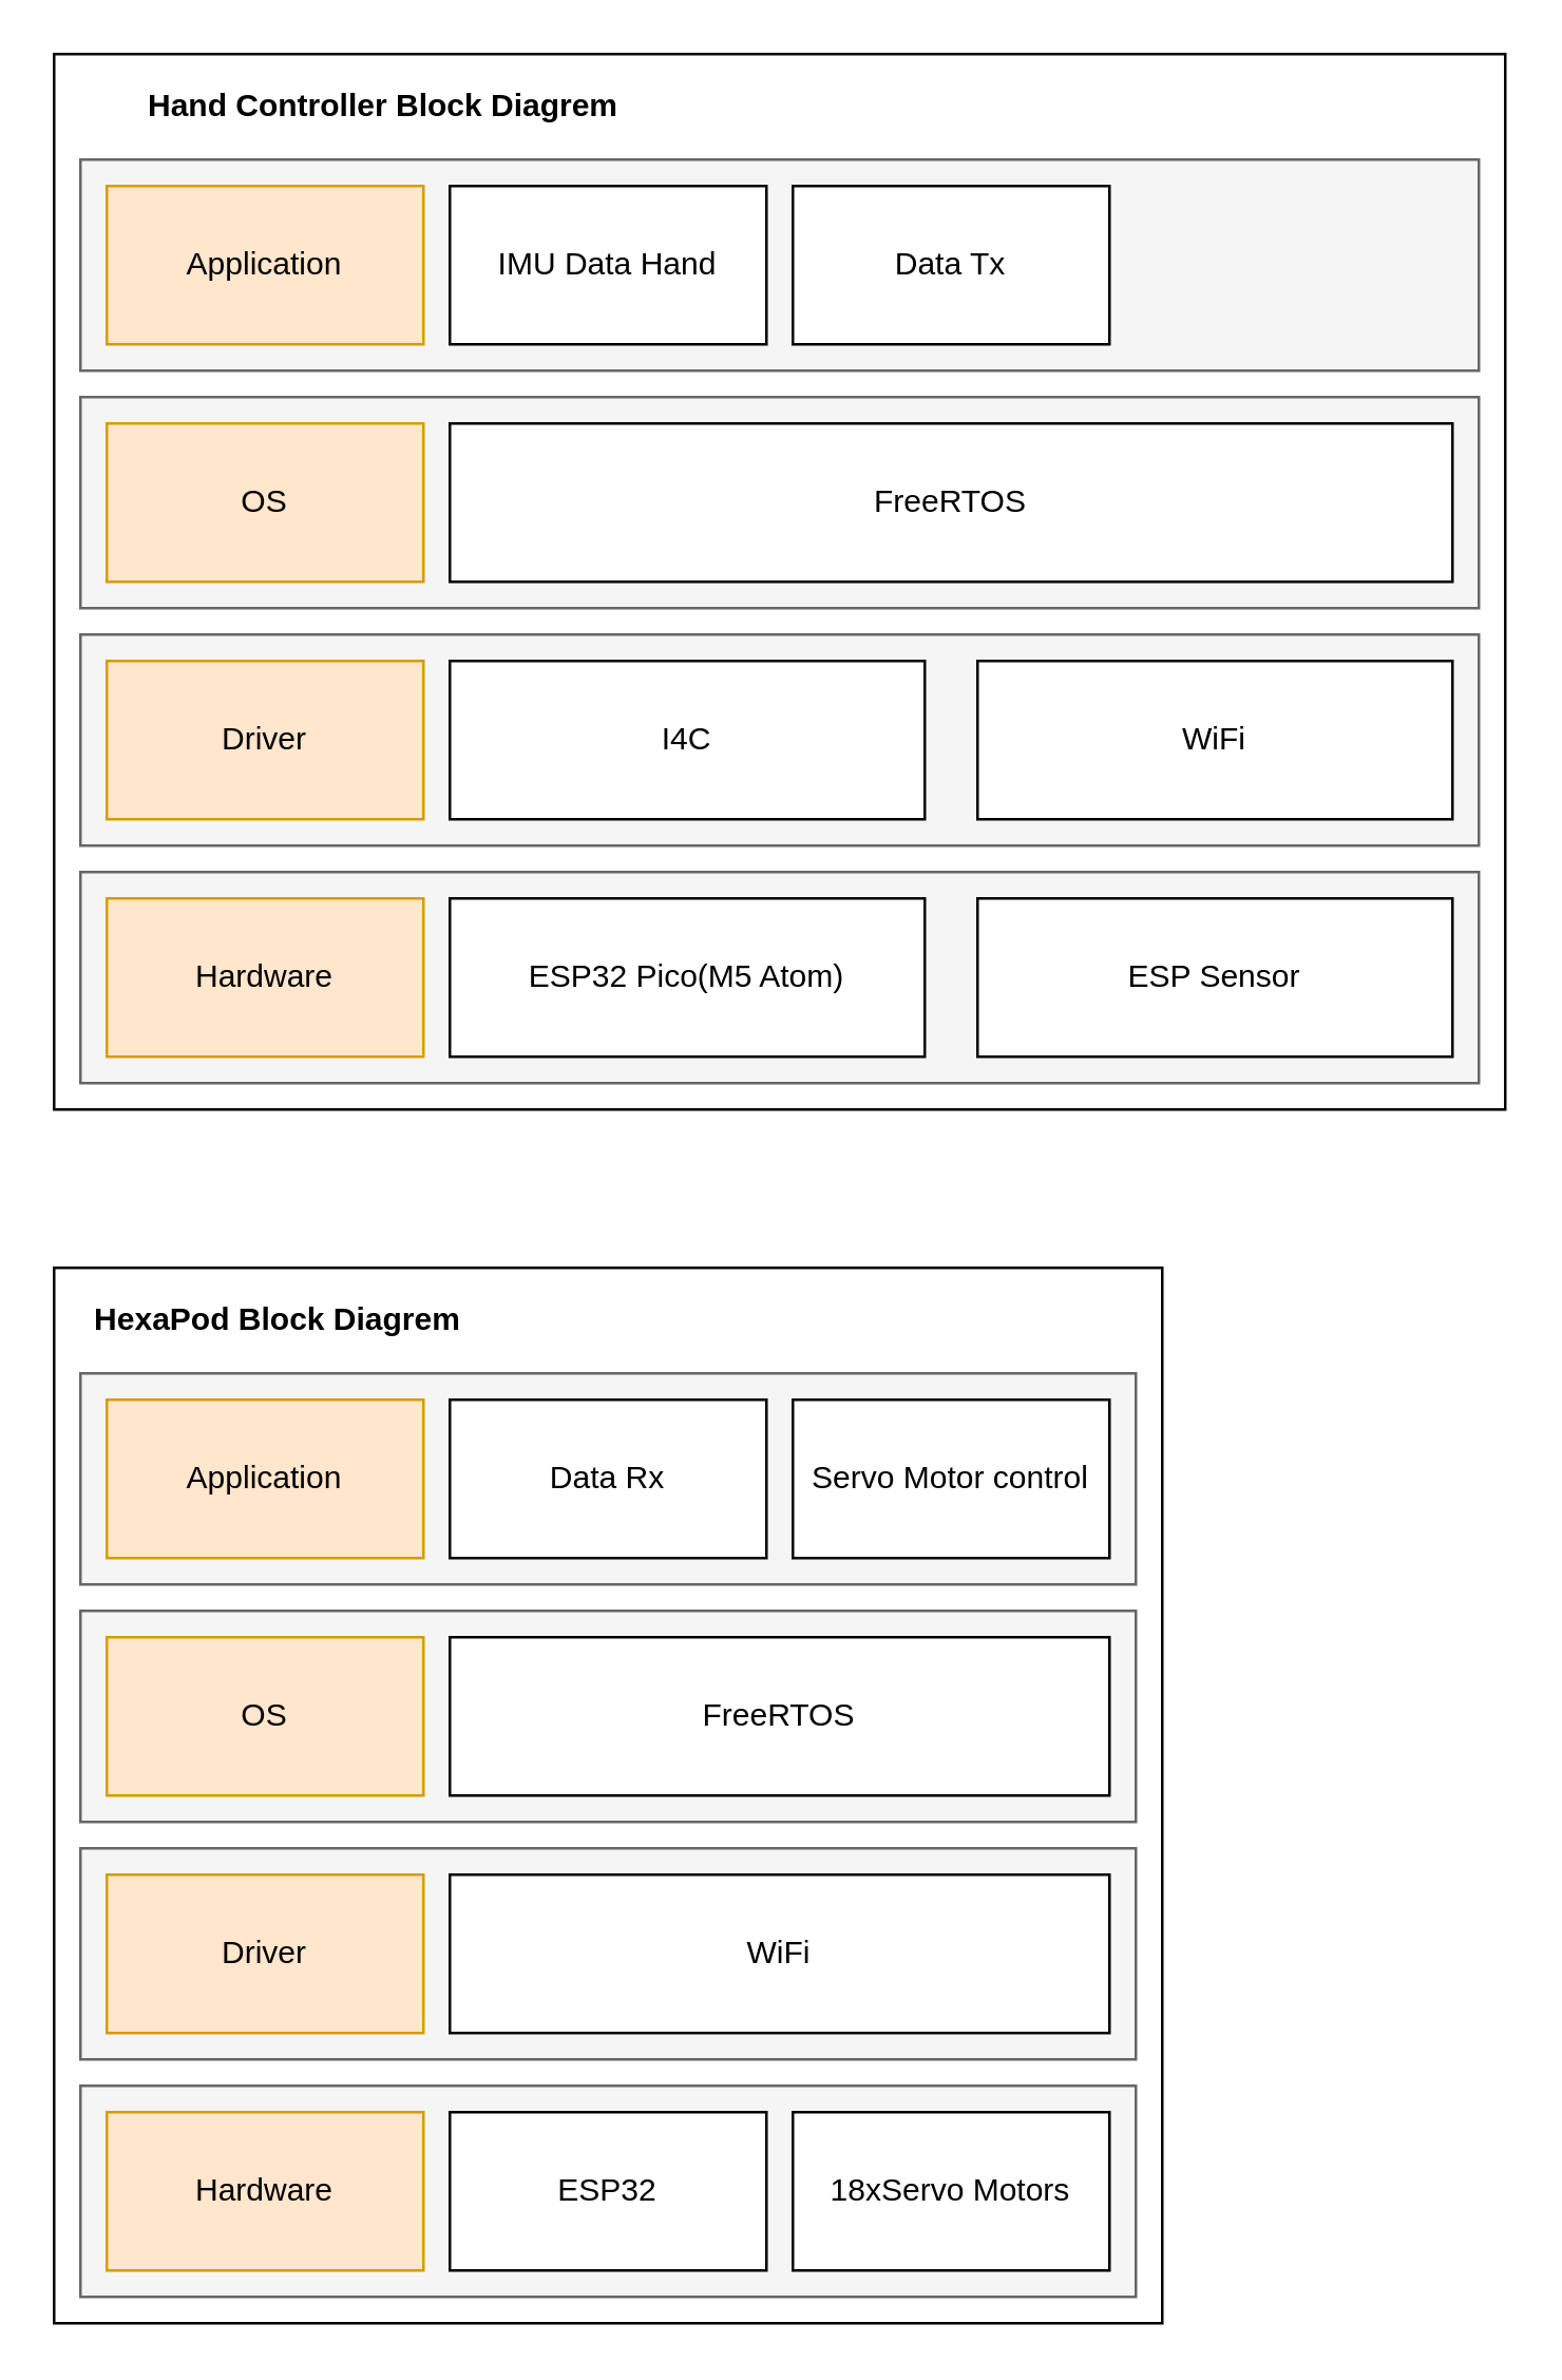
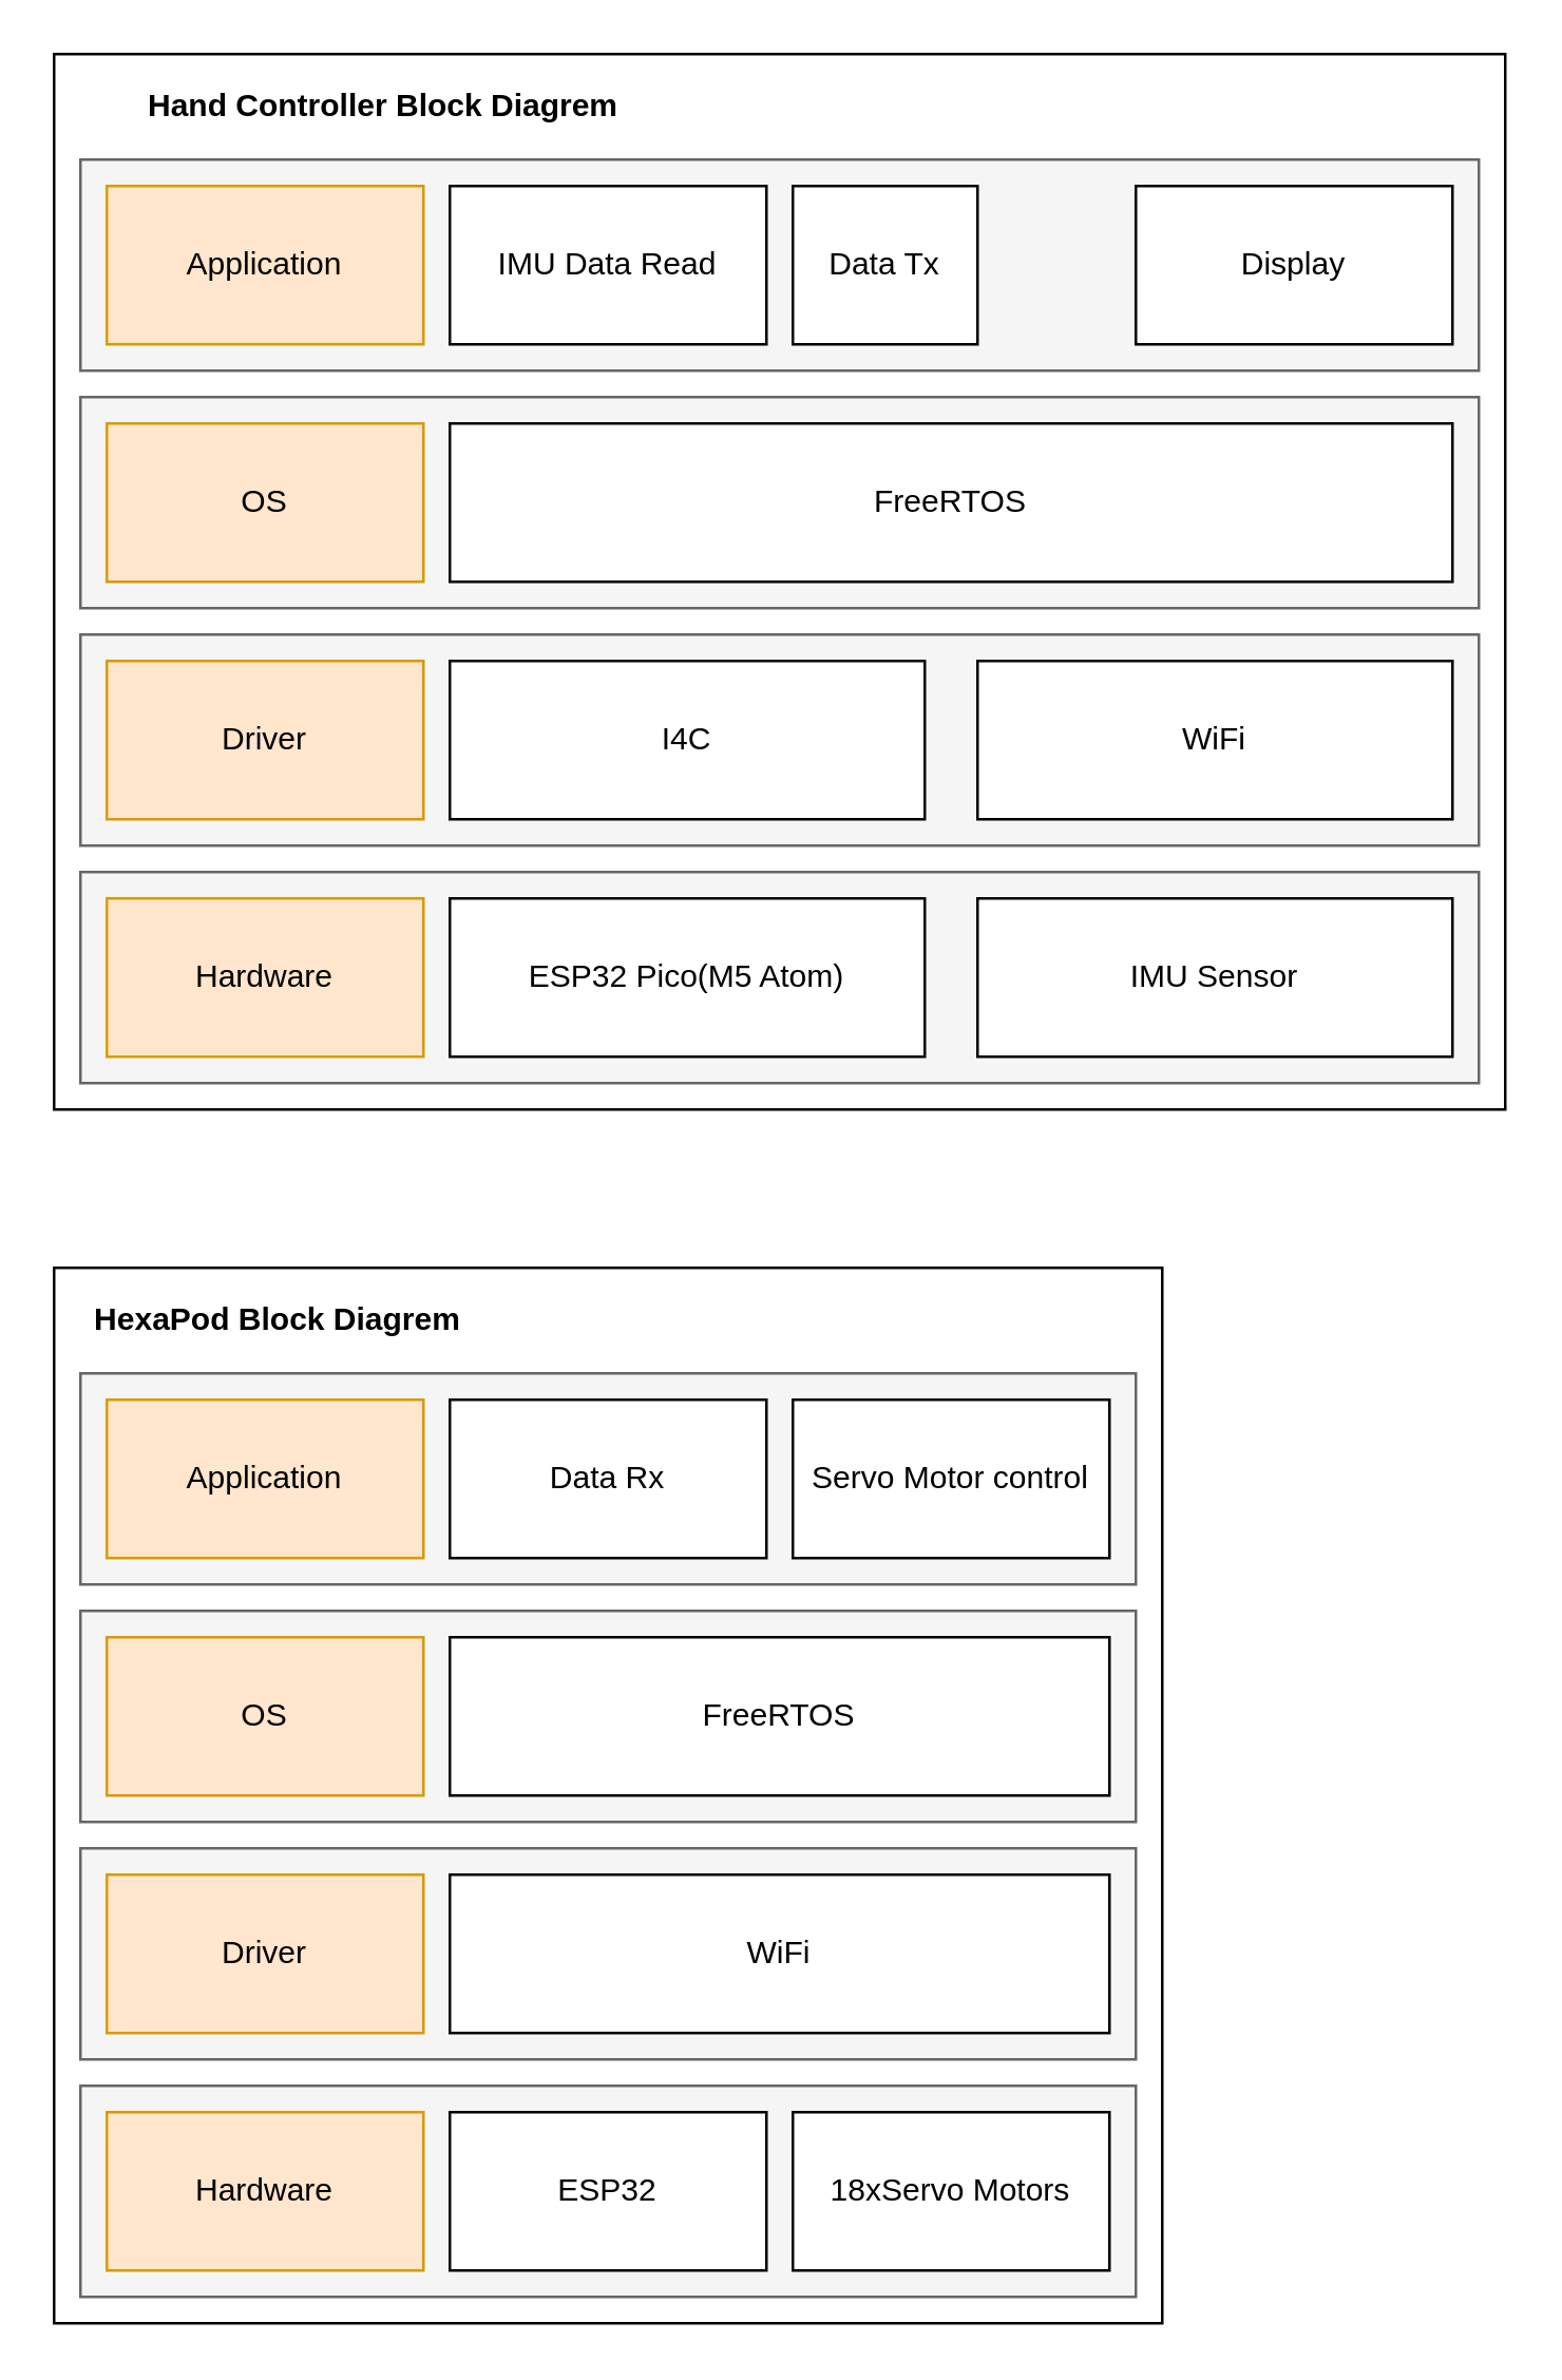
  <mxCell id="0" />
  <mxCell id="1" parent="0" />
  <mxCell id="2" value="" style="rounded=0;whiteSpace=wrap;html=1;" vertex="1" parent="1"><mxGeometry x="20" y="20" width="550" height="400" as="geometry" /></mxCell>
  <mxCell id="3" value="" style="rounded=0;whiteSpace=wrap;html=1;fillColor=#f5f5f5;strokeColor=#666666;fontColor=#333333;" vertex="1" parent="1"><mxGeometry x="30" y="240" width="530" height="80" as="geometry" /></mxCell>
  <mxCell id="4" value="Driver" style="rounded=0;whiteSpace=wrap;html=1;fillColor=#ffe6cc;strokeColor=#d79b00;" vertex="1" parent="1"><mxGeometry x="40" y="250" width="120" height="60" as="geometry" /></mxCell>
  <mxCell id="5" value="I4C" style="rounded=0;whiteSpace=wrap;html=1;" vertex="1" parent="1"><mxGeometry x="170" y="250" width="180" height="60" as="geometry" /></mxCell>
  <mxCell id="6" value="WiFi" style="rounded=0;whiteSpace=wrap;html=1;" vertex="1" parent="1"><mxGeometry x="370" y="250" width="180" height="60" as="geometry" /></mxCell>
  <mxCell id="7" value="" style="rounded=0;whiteSpace=wrap;html=1;fillColor=#f5f5f5;strokeColor=#666666;fontColor=#333333;" vertex="1" parent="1"><mxGeometry x="30" y="150" width="530" height="80" as="geometry" /></mxCell>
  <mxCell id="8" value="OS" style="rounded=0;whiteSpace=wrap;html=1;fillColor=#ffe6cc;strokeColor=#d79b00;" vertex="1" parent="1"><mxGeometry x="40" y="160" width="120" height="60" as="geometry" /></mxCell>
  <mxCell id="9" value="" style="rounded=0;whiteSpace=wrap;html=1;fillColor=#f5f5f5;strokeColor=#666666;fontColor=#333333;" vertex="1" parent="1"><mxGeometry x="30" y="330" width="530" height="80" as="geometry" /></mxCell>
  <mxCell id="10" value="Hardware" style="rounded=0;whiteSpace=wrap;html=1;fillColor=#ffe6cc;strokeColor=#d79b00;" vertex="1" parent="1"><mxGeometry x="40" y="340" width="120" height="60" as="geometry" /></mxCell>
  <mxCell id="11" value="ESP32 Pico(M5 Atom)" style="rounded=0;whiteSpace=wrap;html=1;" vertex="1" parent="1"><mxGeometry x="170" y="340" width="180" height="60" as="geometry" /></mxCell>
  <mxCell id="12" value="FreeRTOS" style="rounded=0;whiteSpace=wrap;html=1;" vertex="1" parent="1"><mxGeometry x="170" y="160" width="380" height="60" as="geometry" /></mxCell>
  <mxCell id="13" value="" style="rounded=0;whiteSpace=wrap;html=1;fillColor=#f5f5f5;strokeColor=#666666;fontColor=#333333;" vertex="1" parent="1"><mxGeometry x="30" y="60" width="530" height="80" as="geometry" /></mxCell>
  <mxCell id="14" value="Application" style="rounded=0;whiteSpace=wrap;html=1;fillColor=#ffe6cc;strokeColor=#d79b00;" vertex="1" parent="1"><mxGeometry x="40" y="70" width="120" height="60" as="geometry" /></mxCell>
- <mxCell id="15" value="IMU Data Hand" style="rounded=0;whiteSpace=wrap;html=1;" vertex="1" parent="1"><mxGeometry x="170" y="70" width="120" height="60" as="geometry" /></mxCell>
- <mxCell id="16" value="ESP Sensor" style="rounded=0;whiteSpace=wrap;html=1;" vertex="1" parent="1"><mxGeometry x="370" y="340" width="180" height="60" as="geometry" /></mxCell>
- <mxCell id="17" value="Data Tx" style="rounded=0;whiteSpace=wrap;html=1;" vertex="1" parent="1"><mxGeometry x="300" y="70" width="120" height="60" as="geometry" /></mxCell>
+ <mxCell id="15" value="IMU Data Read" style="rounded=0;whiteSpace=wrap;html=1;" vertex="1" parent="1"><mxGeometry x="170" y="70" width="120" height="60" as="geometry" /></mxCell>
+ <mxCell id="16" value="IMU Sensor" style="rounded=0;whiteSpace=wrap;html=1;" vertex="1" parent="1"><mxGeometry x="370" y="340" width="180" height="60" as="geometry" /></mxCell>
+ <mxCell id="17" value="Data Tx" style="rounded=0;whiteSpace=wrap;html=1;" vertex="1" parent="1"><mxGeometry x="300" y="70" width="70" height="60" as="geometry" /></mxCell>
+ <mxCell id="18" value="Display" style="rounded=0;whiteSpace=wrap;html=1;" vertex="1" parent="1"><mxGeometry x="430" y="70" width="120" height="60" as="geometry" /></mxCell>
  <mxCell id="19" value="&lt;b&gt;Hand Controller Block Diagrem&lt;/b&gt;" style="text;html=1;strokeColor=none;fillColor=none;align=center;verticalAlign=middle;whiteSpace=wrap;rounded=0;" vertex="1" parent="1"><mxGeometry x="50" y="30" width="190" height="20" as="geometry" /></mxCell>
  <mxCell id="20" value="" style="rounded=0;whiteSpace=wrap;html=1;" vertex="1" parent="1"><mxGeometry x="20" y="480" width="420" height="400" as="geometry" /></mxCell>
  <mxCell id="21" value="" style="rounded=0;whiteSpace=wrap;html=1;fillColor=#f5f5f5;strokeColor=#666666;fontColor=#333333;" vertex="1" parent="1"><mxGeometry x="30" y="700" width="400" height="80" as="geometry" /></mxCell>
  <mxCell id="22" value="Driver" style="rounded=0;whiteSpace=wrap;html=1;fillColor=#ffe6cc;strokeColor=#d79b00;" vertex="1" parent="1"><mxGeometry x="40" y="710" width="120" height="60" as="geometry" /></mxCell>
  <mxCell id="23" value="WiFi" style="rounded=0;whiteSpace=wrap;html=1;" vertex="1" parent="1"><mxGeometry x="170" y="710" width="250" height="60" as="geometry" /></mxCell>
  <mxCell id="24" value="" style="rounded=0;whiteSpace=wrap;html=1;fillColor=#f5f5f5;strokeColor=#666666;fontColor=#333333;" vertex="1" parent="1"><mxGeometry x="30" y="610" width="400" height="80" as="geometry" /></mxCell>
  <mxCell id="25" value="OS" style="rounded=0;whiteSpace=wrap;html=1;fillColor=#ffe6cc;strokeColor=#d79b00;" vertex="1" parent="1"><mxGeometry x="40" y="620" width="120" height="60" as="geometry" /></mxCell>
  <mxCell id="26" value="" style="rounded=0;whiteSpace=wrap;html=1;fillColor=#f5f5f5;strokeColor=#666666;fontColor=#333333;" vertex="1" parent="1"><mxGeometry x="30" y="790" width="400" height="80" as="geometry" /></mxCell>
  <mxCell id="27" value="Hardware" style="rounded=0;whiteSpace=wrap;html=1;fillColor=#ffe6cc;strokeColor=#d79b00;" vertex="1" parent="1"><mxGeometry x="40" y="800" width="120" height="60" as="geometry" /></mxCell>
  <mxCell id="28" value="ESP32" style="rounded=0;whiteSpace=wrap;html=1;" vertex="1" parent="1"><mxGeometry x="170" y="800" width="120" height="60" as="geometry" /></mxCell>
  <mxCell id="29" value="FreeRTOS" style="rounded=0;whiteSpace=wrap;html=1;" vertex="1" parent="1"><mxGeometry x="170" y="620" width="250" height="60" as="geometry" /></mxCell>
  <mxCell id="30" value="" style="rounded=0;whiteSpace=wrap;html=1;fillColor=#f5f5f5;strokeColor=#666666;fontColor=#333333;" vertex="1" parent="1"><mxGeometry x="30" y="520" width="400" height="80" as="geometry" /></mxCell>
  <mxCell id="31" value="Application" style="rounded=0;whiteSpace=wrap;html=1;fillColor=#ffe6cc;strokeColor=#d79b00;" vertex="1" parent="1"><mxGeometry x="40" y="530" width="120" height="60" as="geometry" /></mxCell>
  <mxCell id="32" value="Data Rx" style="rounded=0;whiteSpace=wrap;html=1;" vertex="1" parent="1"><mxGeometry x="170" y="530" width="120" height="60" as="geometry" /></mxCell>
  <mxCell id="33" value="Servo Motor control" style="rounded=0;whiteSpace=wrap;html=1;" vertex="1" parent="1"><mxGeometry x="300" y="530" width="120" height="60" as="geometry" /></mxCell>
  <mxCell id="34" value="&lt;b&gt;HexaPod Block Diagrem&lt;/b&gt;" style="text;html=1;strokeColor=none;fillColor=none;align=center;verticalAlign=middle;whiteSpace=wrap;rounded=0;" vertex="1" parent="1"><mxGeometry x="30" y="490" width="150" height="20" as="geometry" /></mxCell>
  <mxCell id="35" value="18xServo Motors" style="rounded=0;whiteSpace=wrap;html=1;" vertex="1" parent="1"><mxGeometry x="300" y="800" width="120" height="60" as="geometry" /></mxCell>
